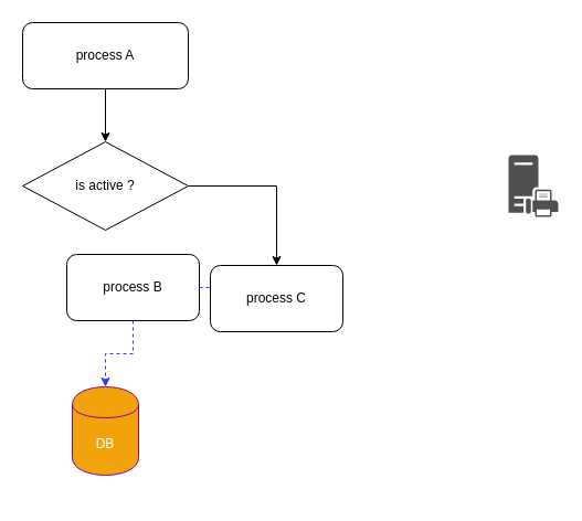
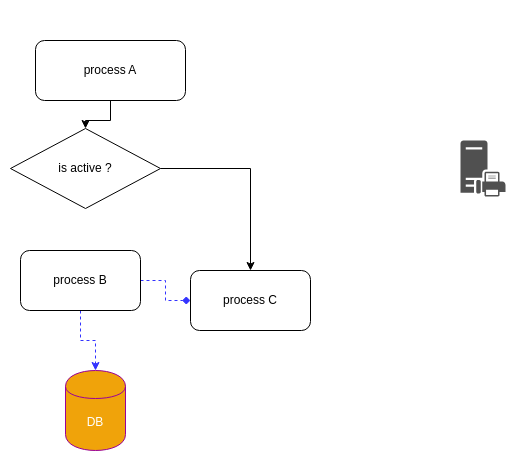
  <mxCell id="0" />
  <mxCell id="1" parent="0" />
  <mxCell id="2" value="" style="pointerEvents=1;shadow=0;dashed=0;html=1;strokeColor=none;fillColor=#505050;labelPosition=center;verticalLabelPosition=bottom;verticalAlign=top;outlineConnect=0;align=center;shape=mxgraph.office.communications.fax_partner;" parent="1" vertex="1"><mxGeometry x="460" y="140" width="45" height="56" as="geometry" /></mxCell>
  <mxCell id="3" value="" style="edgeStyle=orthogonalEdgeStyle;rounded=0;orthogonalLoop=1;jettySize=auto;html=1;" parent="1" source="4" target="9" edge="1"><mxGeometry relative="1" as="geometry" /></mxCell>
- <mxCell id="4" value="process A" style="rounded=1;whiteSpace=wrap;html=1;" parent="1" vertex="1"><mxGeometry x="20" y="20" width="150" height="60" as="geometry" /></mxCell>
+ <mxCell id="4" value="process A" style="rounded=1;whiteSpace=wrap;html=1;" parent="1" vertex="1"><mxGeometry x="35" y="40" width="150" height="60" as="geometry" /></mxCell>
  <mxCell id="5" value="" style="edgeStyle=orthogonalEdgeStyle;rounded=0;orthogonalLoop=1;jettySize=auto;html=1;dashed=1;strokeColor=#3333FF;" edge="1" parent="1" source="7" target="11"><mxGeometry relative="1" as="geometry" /></mxCell>
  <mxCell id="6" value="" style="edgeStyle=orthogonalEdgeStyle;rounded=0;orthogonalLoop=1;jettySize=auto;html=1;dashed=1;strokeColor=#3333FF;endArrow=diamond;" edge="1" parent="1" source="7" target="10"><mxGeometry relative="1" as="geometry" /></mxCell>
- <mxCell id="7" value="process B" style="rounded=1;whiteSpace=wrap;html=1;" parent="1" vertex="1"><mxGeometry x="60" y="230" width="120" height="60" as="geometry" /></mxCell>
+ <mxCell id="7" value="process B" style="rounded=1;whiteSpace=wrap;html=1;" parent="1" vertex="1"><mxGeometry x="20" y="250" width="120" height="60" as="geometry" /></mxCell>
  <mxCell id="8" value="" style="edgeStyle=orthogonalEdgeStyle;rounded=0;orthogonalLoop=1;jettySize=auto;html=1;entryX=0.5;entryY=0;entryDx=0;entryDy=0;" parent="1" source="9" target="10" edge="1"><mxGeometry relative="1" as="geometry"><Array as="points"><mxPoint x="250" y="168" /></Array></mxGeometry></mxCell>
- <mxCell id="9" value="is active ?" style="rhombus;whiteSpace=wrap;html=1;" parent="1" vertex="1"><mxGeometry x="20" y="128" width="150" height="80" as="geometry" /></mxCell>
- <mxCell id="10" value="process C" style="rounded=1;whiteSpace=wrap;html=1;" parent="1" vertex="1"><mxGeometry x="190" y="240" width="120" height="60" as="geometry" /></mxCell>
- <mxCell id="11" value="DB" style="shape=cylinder;whiteSpace=wrap;html=1;boundedLbl=1;backgroundOutline=1;rounded=1;fillColor=#f0a30a;fontColor=#ffffff;strokeColor=#990099;" vertex="1" parent="1"><mxGeometry x="65" y="350" width="60" height="80" as="geometry" /></mxCell>
+ <mxCell id="9" value="is active ?" style="rhombus;whiteSpace=wrap;html=1;" parent="1" vertex="1"><mxGeometry x="10" y="128" width="150" height="80" as="geometry" /></mxCell>
+ <mxCell id="10" value="process C" style="rounded=1;whiteSpace=wrap;html=1;" parent="1" vertex="1"><mxGeometry x="190" y="270" width="120" height="60" as="geometry" /></mxCell>
+ <mxCell id="11" value="DB" style="shape=cylinder;whiteSpace=wrap;html=1;boundedLbl=1;backgroundOutline=1;rounded=1;fillColor=#f0a30a;fontColor=#ffffff;strokeColor=#990099;" vertex="1" parent="1"><mxGeometry x="65" y="370" width="60" height="80" as="geometry" /></mxCell>
